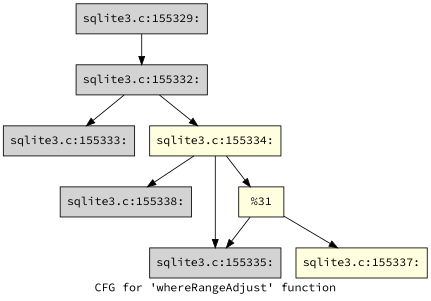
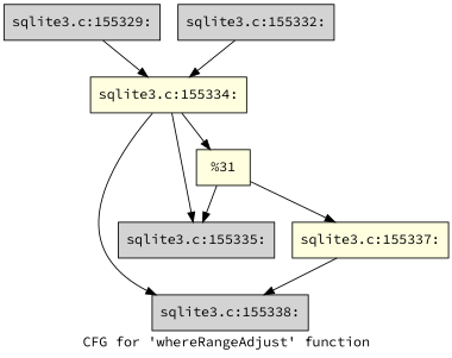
  digraph {
    fontname="Source Code Pro"
    label="CFG for 'whereRangeAdjust' function"
    node [fillcolor=lightgrey fontname="Source Code Pro" shape=record style=filled]
    edge [fontname="Source Code Pro"]
    n1 [label="{sqlite3.c:155329:}"]
    n2 [label="{sqlite3.c:155332:}"]
-   n3 [label="{sqlite3.c:155333:}"]
    n4 [fillcolor=lightyellow label="{sqlite3.c:155334:}"]
    n5 [label="{sqlite3.c:155338:}"]
    n6 [label="{sqlite3.c:155335:}"]
    n7 [fillcolor=lightyellow label="{%31}"]
    n8 [fillcolor=lightyellow label="{sqlite3.c:155337:}"]
-   n1 -> n2
-   n2 -> n3
+   n1 -> n4
    n2 -> n4
    n4 -> n5
    n4 -> n6
    n4 -> n7
    n7 -> n6
    n7 -> n8
+   n8 -> n5
  }
